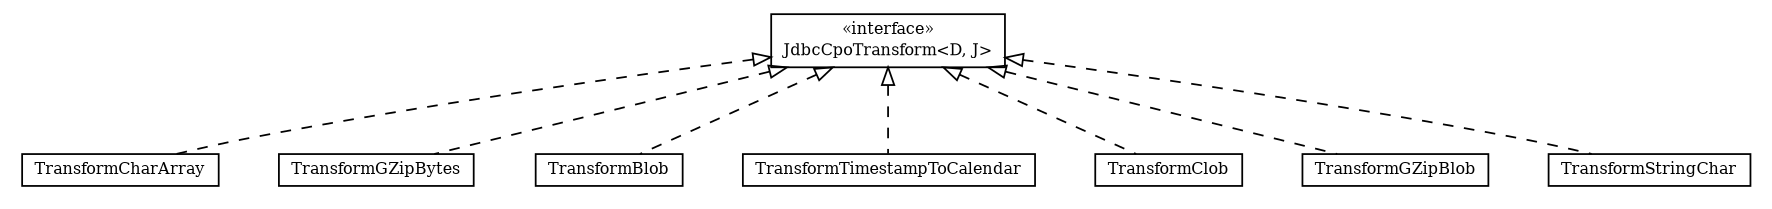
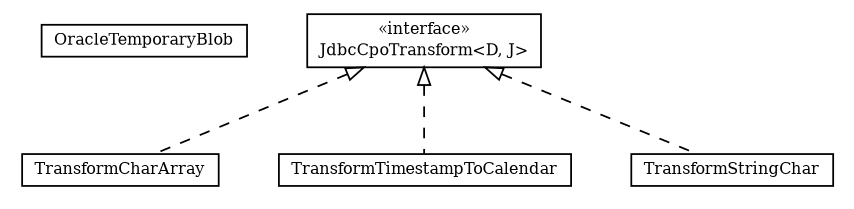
  digraph {
    fontname="DejaVu Serif"
    node [fontcolor=black fontname="DejaVu Serif" fontsize=9.0 shape=plaintext]
    edge [arrowtail=empty dir=back fontname="DejaVu Serif" fontsize=10 headport=p labelfontname=Helvetica labelfontsize=10 style=dashed tailport=p]
+   n1 [label=<<table border="0" cellborder="1" cellspacing="0" cellpadding="2" port="p" href="./OracleTemporaryBlob.html"> 		<tr><td><table border="0" cellspacing="0" cellpadding="1"> 			<tr><td> OracleTemporaryBlob </td></tr> 		</table></td></tr> 		</table>>]
    n2 [label=<<table border="0" cellborder="1" cellspacing="0" cellpadding="2" port="p" href="./TransformCharArray.html"> 		<tr><td><table border="0" cellspacing="0" cellpadding="1"> 			<tr><td> TransformCharArray </td></tr> 		</table></td></tr> 		</table>>]
-   n3 [label=<<table border="0" cellborder="1" cellspacing="0" cellpadding="2" port="p" href="./TransformGZipBytes.html"> 		<tr><td><table border="0" cellspacing="0" cellpadding="1"> 			<tr><td> TransformGZipBytes </td></tr> 		</table></td></tr> 		</table>>]
    n4 [label=<<table border="0" cellborder="1" cellspacing="0" cellpadding="2" port="p" href="./JdbcCpoTransform.html"> 		<tr><td><table border="0" cellspacing="0" cellpadding="1"> 			<tr><td> &laquo;interface&raquo; </td></tr> 			<tr><td> JdbcCpoTransform&lt;D, J&gt; </td></tr> 		</table></td></tr> 		</table>>]
-   n5 [label=<<table border="0" cellborder="1" cellspacing="0" cellpadding="2" port="p" href="./TransformBlob.html"> 		<tr><td><table border="0" cellspacing="0" cellpadding="1"> 			<tr><td> TransformBlob </td></tr> 		</table></td></tr> 		</table>>]
    n6 [label=<<table border="0" cellborder="1" cellspacing="0" cellpadding="2" port="p" href="./TransformTimestampToCalendar.html"> 		<tr><td><table border="0" cellspacing="0" cellpadding="1"> 			<tr><td> TransformTimestampToCalendar </td></tr> 		</table></td></tr> 		</table>>]
-   n7 [label=<<table border="0" cellborder="1" cellspacing="0" cellpadding="2" port="p" href="./TransformClob.html"> 		<tr><td><table border="0" cellspacing="0" cellpadding="1"> 			<tr><td> TransformClob </td></tr> 		</table></td></tr> 		</table>>]
-   n8 [label=<<table border="0" cellborder="1" cellspacing="0" cellpadding="2" port="p" href="./TransformGZipBlob.html"> 		<tr><td><table border="0" cellspacing="0" cellpadding="1"> 			<tr><td> TransformGZipBlob </td></tr> 		</table></td></tr> 		</table>>]
    n9 [label=<<table border="0" cellborder="1" cellspacing="0" cellpadding="2" port="p" href="./TransformStringChar.html"> 		<tr><td><table border="0" cellspacing="0" cellpadding="1"> 			<tr><td> TransformStringChar </td></tr> 		</table></td></tr> 		</table>>]
    n4 -> n2
-   n4 -> n3
-   n4 -> n5
    n4 -> n6
-   n4 -> n7
-   n4 -> n8
    n4 -> n9
  }
